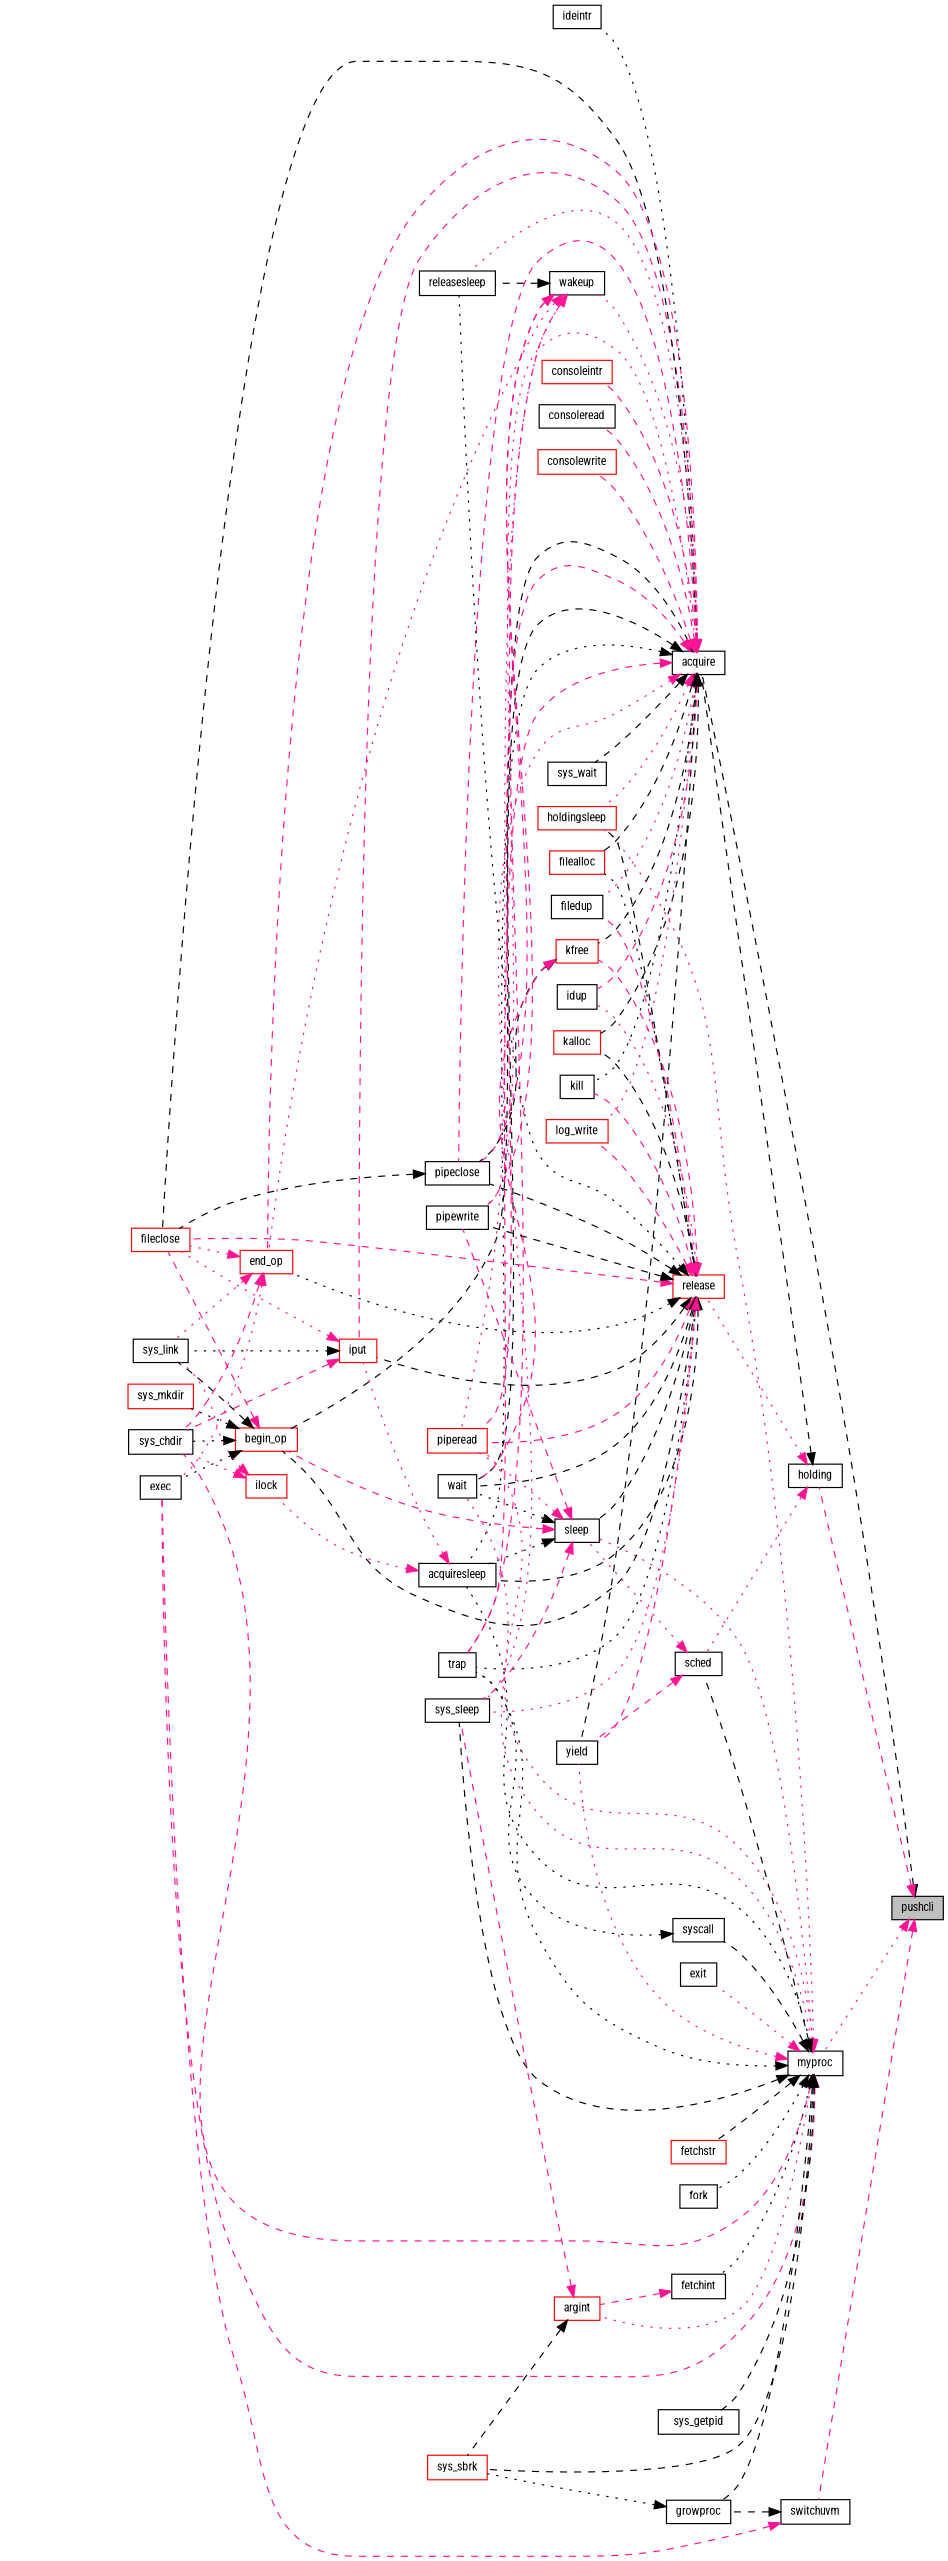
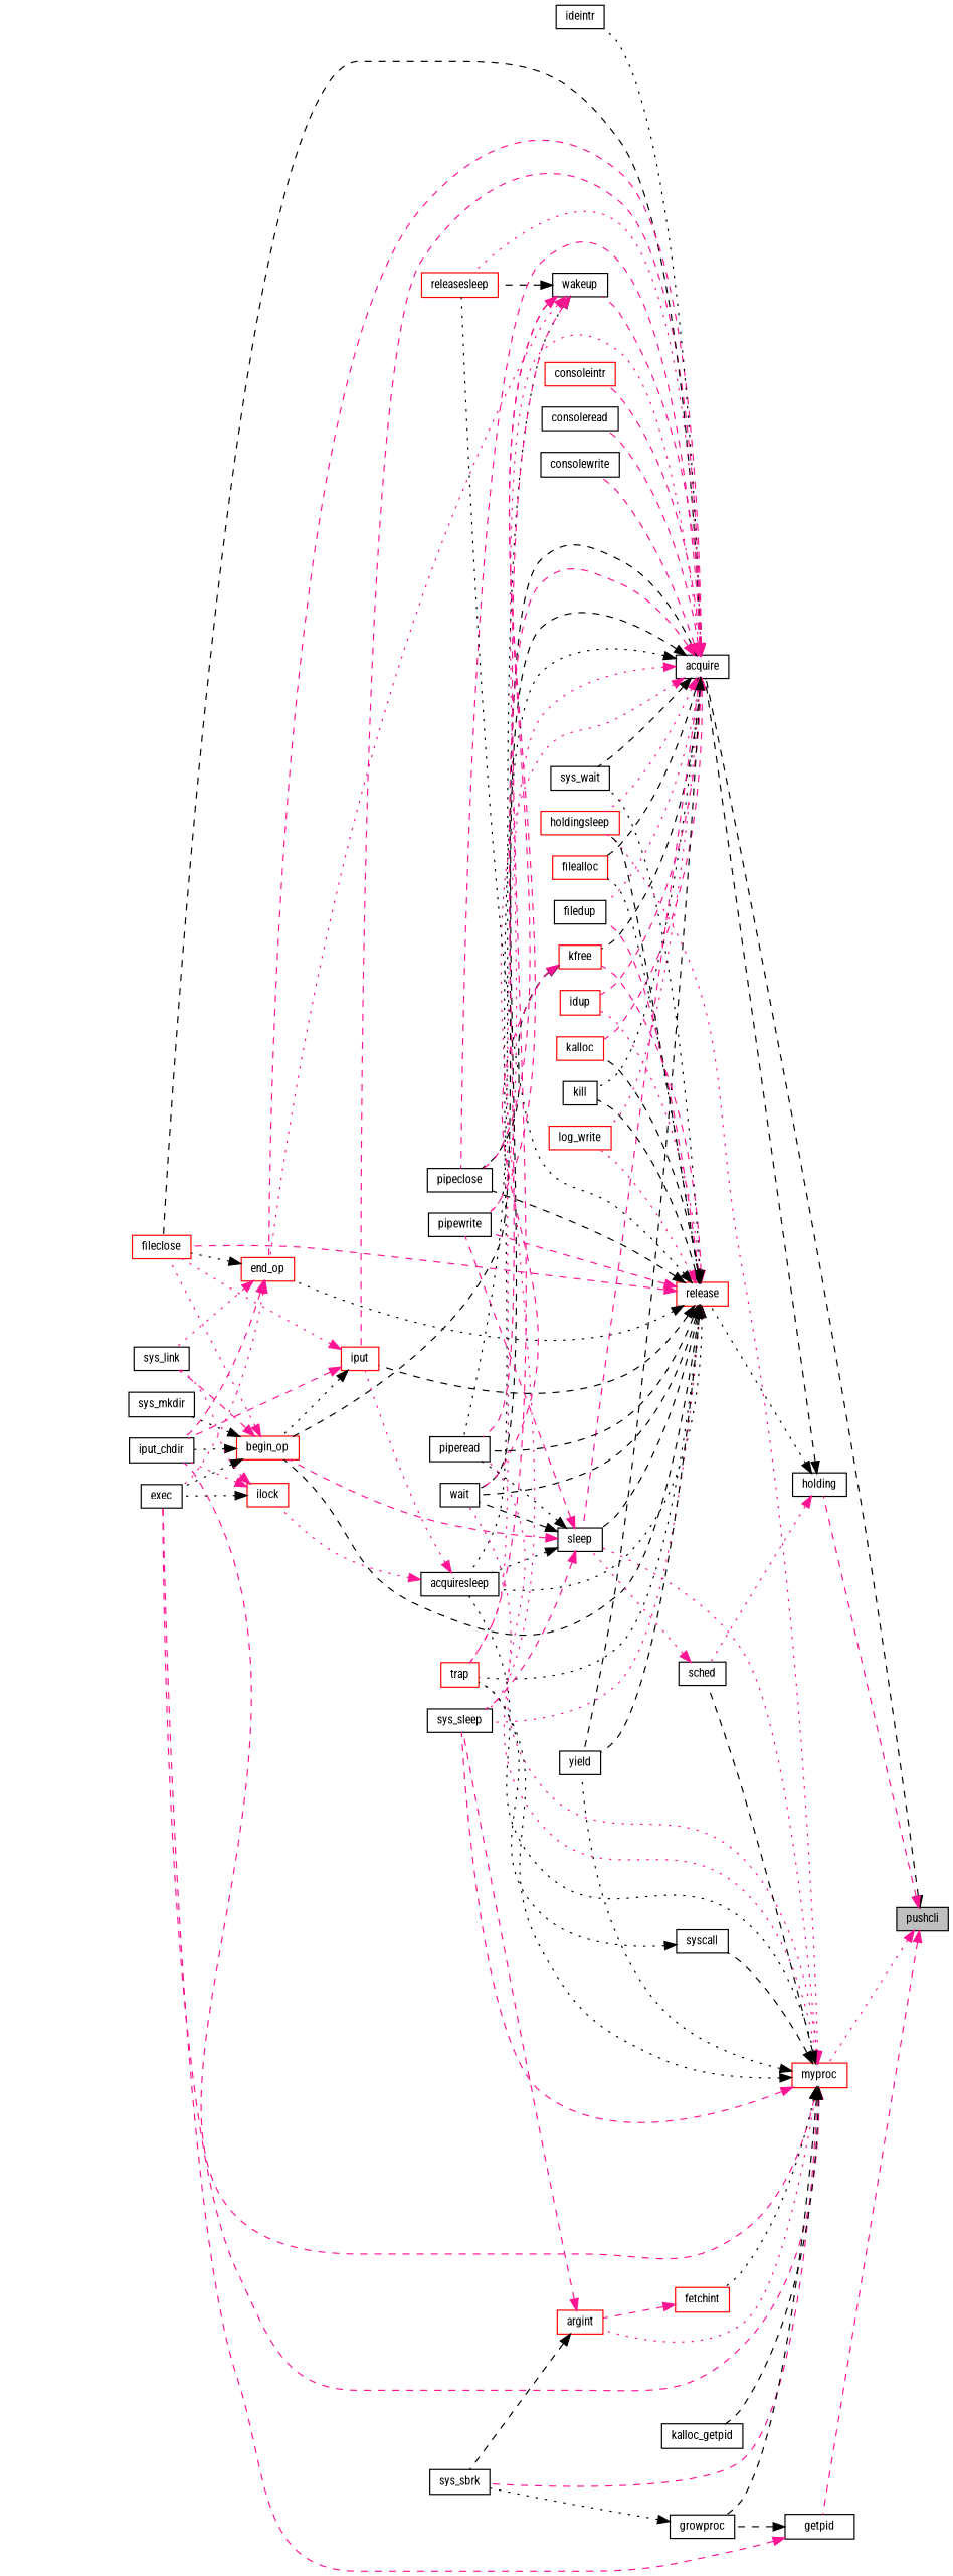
  digraph {
    fontname="Roboto Condensed"
    rankdir=RL
    node [color=black fillcolor=white fontname="Roboto Condensed" fontsize=10 shape=record style=filled]
    edge [color=deeppink dir=back fontname="Roboto Condensed" fontsize=10 labelfontname=Helvetica labelfontsize=10 style=dashed]
    n1 [fillcolor=grey75 fontcolor=black height=0.2 label=pushcli width=0.4]
    n2 [height=0.2 label=acquire width=0.4]
    n3 [height=0.2 label=holding width=0.4]
-   n4 [height=0.2 label=myproc width=0.4]
-   n5 [height=0.2 label=switchuvm width=0.4]
+   n4 [color=red height=0.2 label=myproc width=0.4]
+   n5 [height=0.2 label=getpid width=0.4]
    n6 [height=0.2 label=acquiresleep width=0.4]
    n7 [color=red height=0.2 label=iput width=0.4]
    n8 [color=red height=0.2 label=fileclose width=0.4]
    n9 [color=red height=0.2 label=begin_op width=0.4]
    n10 [color=red height=0.2 label=consoleintr width=0.4]
    n11 [height=0.2 label=consoleread width=0.4]
-   n12 [color=red height=0.2 label=consolewrite width=0.4]
+   n12 [height=0.2 label=consolewrite width=0.4]
    n13 [color=red height=0.2 label=end_op width=0.4]
    n14 [color=red height=0.2 label=filealloc width=0.4]
    n15 [height=0.2 label=filedup width=0.4]
    n16 [color=red height=0.2 label=holdingsleep width=0.4]
    n17 [height=0.2 label=ideintr width=0.4]
-   n18 [height=0.2 label=idup width=0.4]
+   n18 [color=red height=0.2 label=idup width=0.4]
    n19 [color=red height=0.2 label=kalloc width=0.4]
    n20 [color=red height=0.2 label=kfree width=0.4]
    n21 [height=0.2 label=pipeclose width=0.4]
    n22 [height=0.2 label=wait width=0.4]
    n23 [height=0.2 label=kill width=0.4]
    n24 [color=red height=0.2 label=log_write width=0.4]
-   n25 [color=red height=0.2 label=piperead width=0.4]
+   n25 [height=0.2 label=piperead width=0.4]
    n26 [height=0.2 label=pipewrite width=0.4]
-   n27 [height=0.2 label=releasesleep width=0.4]
+   n27 [color=red height=0.2 label=releasesleep width=0.4]
    n28 [height=0.2 label=sleep width=0.4]
    n29 [height=0.2 label=sys_sleep width=0.4]
    n30 [height=0.2 label=sys_wait width=0.4]
-   n31 [height=0.2 label=trap width=0.4]
+   n31 [color=red height=0.2 label=trap width=0.4]
    n32 [height=0.2 label=wakeup width=0.4]
    n33 [height=0.2 label=yield width=0.4]
    n34 [color=red height=0.2 label=release width=0.4]
    n35 [height=0.2 label=sched width=0.4]
    n36 [height=0.2 label=exec width=0.4]
-   n37 [height=0.2 label=sys_chdir width=0.4]
+   n37 [height=0.2 label=iput_chdir width=0.4]
    n38 [color=red height=0.2 label=argint width=0.4]
-   n39 [color=red height=0.2 label=sys_sbrk width=0.4]
-   n40 [height=0.2 label=exit width=0.4]
-   n41 [height=0.2 label=fetchint width=0.4]
-   n42 [color=red height=0.2 label=fetchstr width=0.4]
-   n43 [height=0.2 label=fork width=0.4]
+   n39 [height=0.2 label=sys_sbrk width=0.4]
+   n41 [color=red height=0.2 label=fetchint width=0.4]
    n44 [height=0.2 label=growproc width=0.4]
-   n45 [height=0.2 label=sys_getpid width=0.4]
+   n45 [height=0.2 label=kalloc_getpid width=0.4]
    n46 [height=0.2 label=syscall width=0.4]
    n47 [color=red height=0.2 label=ilock width=0.4]
    n48 [height=0.2 label=sys_link width=0.4]
-   n49 [color=red height=0.2 label=sys_mkdir width=0.4]
+   n49 [height=0.2 label=sys_mkdir width=0.4]
    n1 -> n2 [color=black]
    n1 -> n3
    n1 -> n4 [style=dotted]
    n1 -> n5
    n2 -> n6 [color=black style=dotted]
    n2 -> n7
    n2 -> n8 [color=black]
    n2 -> n9 [color=black]
    n2 -> n10
    n2 -> n11
    n2 -> n12
    n2 -> n13
    n2 -> n14 [color=black]
    n2 -> n15 [style=dotted]
    n2 -> n16 [style=dotted]
    n2 -> n17 [color=black style=dotted]
    n2 -> n18
-   n2 -> n19 [color=black]
+   n2 -> n19
    n2 -> n20 [color=black]
    n2 -> n21
    n2 -> n22 [color=black]
    n2 -> n23 [color=black style=dotted]
    n2 -> n24 [style=dotted]
    n2 -> n25
    n2 -> n26 [style=dotted]
    n2 -> n27 [style=dotted]
+   n2 -> n28
    n2 -> n29 [style=dotted]
    n2 -> n30 [color=black]
-   n2 -> n31
-   n2 -> n32 [style=dotted]
+   n2 -> n31 [style=dotted]
+   n2 -> n32
    n2 -> n33 [color=black]
    n3 -> n2 [color=black]
-   n3 -> n34 [style=dotted]
+   n3 -> n34 [color=black style=dotted]
    n3 -> n35 [style=dotted]
    n4 -> n6 [color=black style=dotted]
    n4 -> n16 [style=dotted]
    n4 -> n22 [style=dotted]
    n4 -> n25 [style=dotted]
    n4 -> n28 [style=dotted]
-   n4 -> n29 [color=black]
+   n4 -> n29
    n4 -> n31 [color=black style=dotted]
-   n4 -> n33 [style=dotted]
+   n4 -> n33 [color=black style=dotted]
    n4 -> n35 [color=black]
    n4 -> n36
    n4 -> n37
    n4 -> n38 [style=dotted]
-   n4 -> n39 [color=black]
-   n4 -> n40 [style=dotted]
+   n4 -> n39
    n4 -> n41 [color=black style=dotted]
-   n4 -> n42 [color=black]
-   n4 -> n43 [color=black style=dotted]
    n4 -> n44 [color=black]
    n4 -> n45 [color=black]
    n4 -> n46 [color=black]
    n5 -> n36
    n5 -> n44 [color=black]
    n6 -> n7 [style=dotted]
    n6 -> n47 [style=dotted]
    n7 -> n8 [style=dotted]
    n7 -> n37
-   n7 -> n48 [color=black style=dotted]
-   n9 -> n8
+   n7 -> n9 [color=black style=dotted]
+   n9 -> n8 [style=dotted]
    n9 -> n36 [color=black style=dotted]
    n9 -> n37 [color=black style=dotted]
-   n9 -> n48 [color=black]
+   n9 -> n48
    n9 -> n49 [color=black style=dotted]
-   n13 -> n8 [style=dotted]
+   n13 -> n8 [color=black style=dotted]
    n13 -> n36 [style=dotted]
    n13 -> n37
    n13 -> n48 [style=dotted]
    n20 -> n21 [color=black]
    n20 -> n22
-   n21 -> n8 [color=black]
    n28 -> n6 [color=black style=dotted]
    n28 -> n9
-   n28 -> n22 [color=black style=dotted]
-   n28 -> n25 [style=dotted]
+   n28 -> n22 [color=black]
+   n28 -> n25 [color=black style=dotted]
    n28 -> n26
    n28 -> n29
    n32 -> n13 [style=dotted]
    n32 -> n21
-   n32 -> n25 [style=dotted]
+   n32 -> n25 [color=black style=dotted]
    n32 -> n26
    n32 -> n27 [color=black]
    n32 -> n31
-   n34 -> n6 [color=black]
+   n34 -> n6 [color=black style=dotted]
    n34 -> n7 [color=black]
    n34 -> n8
    n34 -> n9 [color=black]
    n34 -> n13 [color=black style=dotted]
    n34 -> n14 [color=black style=dotted]
    n34 -> n15
    n34 -> n16 [color=black]
    n34 -> n18 [style=dotted]
    n34 -> n19 [color=black]
    n34 -> n20
    n34 -> n21 [color=black]
    n34 -> n22 [color=black]
-   n34 -> n23
-   n34 -> n24
-   n34 -> n25
-   n34 -> n26 [color=black]
+   n34 -> n23 [color=black]
+   n34 -> n24 [style=dotted]
+   n34 -> n25 [color=black]
+   n34 -> n26
    n34 -> n27 [color=black style=dotted]
    n34 -> n28 [color=black]
    n34 -> n29 [style=dotted]
+   n34 -> n30 [color=black style=dotted]
    n34 -> n31 [color=black style=dotted]
-   n34 -> n33
+   n34 -> n33 [color=black]
    n35 -> n28 [style=dotted]
-   n35 -> n33
    n38 -> n29
    n38 -> n39 [color=black]
    n41 -> n38
    n44 -> n39 [color=black style=dotted]
    n46 -> n31 [color=black style=dotted]
+   n47 -> n36 [color=black style=dotted]
    n47 -> n37 [style=dotted]
    n47 -> n48 [style=dotted]
  }
